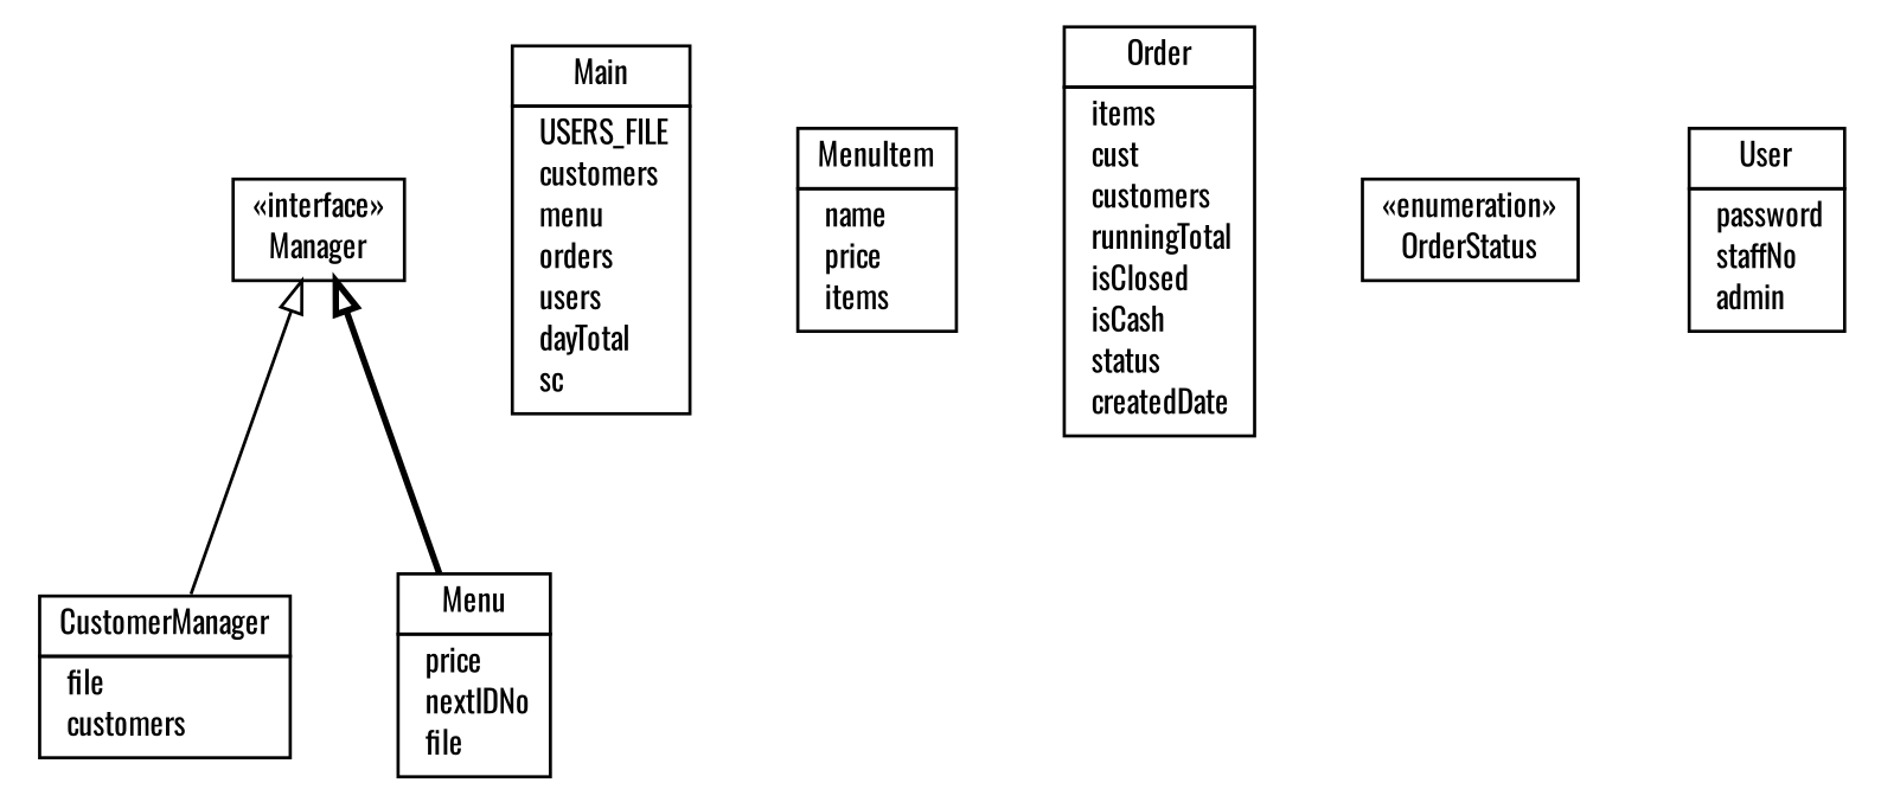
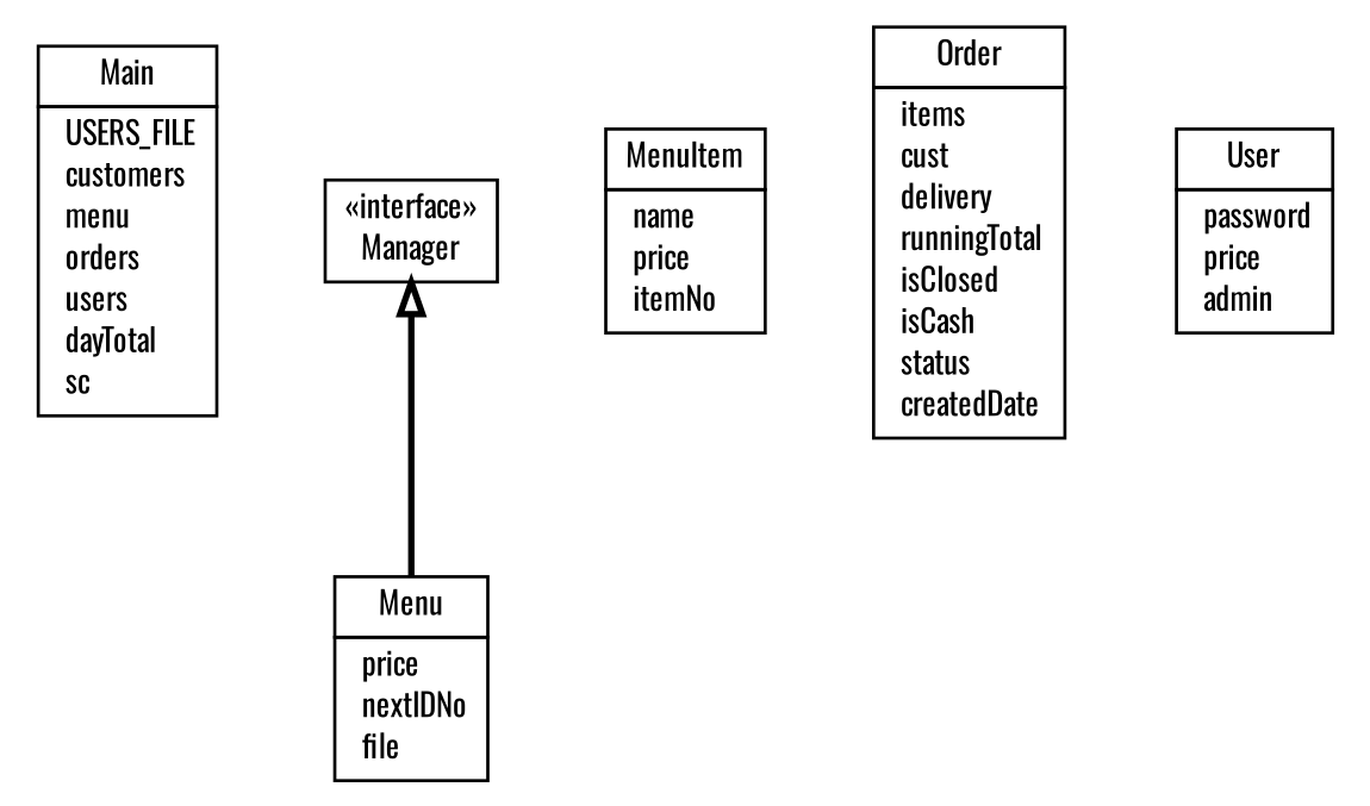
  digraph {
    fontname=Oswald
    nodesep=0.25
    ranksep=0.5
    node [fontcolor=black fontname=Oswald fontsize=10.0 shape=plaintext]
    edge [arrowtail=empty dir=back fontname=Oswald fontsize=10 headport=p labelfontname=Helvetica labelfontsize=10 tailport=p]
-   n1 [label=<<table title="au.edu.griffith.ict.CustomerManager" border="0" cellborder="1" cellspacing="0" cellpadding="2" port="p" href="./CustomerManager.html"> 		<tr><td><table border="0" cellspacing="0" cellpadding="1"> <tr><td align="center" balign="center"> CustomerManager </td></tr> 		</table></td></tr> 		<tr><td><table border="0" cellspacing="0" cellpadding="1"> <tr><td align="left" balign="left">  file </td></tr> <tr><td align="left" balign="left">  customers </td></tr> 		</table></td></tr> 		</table>>]
    n2 [label=<<table title="au.edu.griffith.ict.Main" border="0" cellborder="1" cellspacing="0" cellpadding="2" port="p" href="./Main.html"> 		<tr><td><table border="0" cellspacing="0" cellpadding="1"> <tr><td align="center" balign="center"> Main </td></tr> 		</table></td></tr> 		<tr><td><table border="0" cellspacing="0" cellpadding="1"> <tr><td align="left" balign="left">  USERS_FILE </td></tr> <tr><td align="left" balign="left">  customers </td></tr> <tr><td align="left" balign="left">  menu </td></tr> <tr><td align="left" balign="left">  orders </td></tr> <tr><td align="left" balign="left">  users </td></tr> <tr><td align="left" balign="left">  dayTotal </td></tr> <tr><td align="left" balign="left">  sc </td></tr> 		</table></td></tr> 		</table>>]
    n3 [label=<<table title="au.edu.griffith.ict.Manager" border="0" cellborder="1" cellspacing="0" cellpadding="2" port="p" href="./Manager.html"> 		<tr><td><table border="0" cellspacing="0" cellpadding="1"> <tr><td align="center" balign="center"> &#171;interface&#187; </td></tr> <tr><td align="center" balign="center"> Manager </td></tr> 		</table></td></tr> 		</table>>]
    n4 [label=<<table title="au.edu.griffith.ict.Menu" border="0" cellborder="1" cellspacing="0" cellpadding="2" port="p" href="./Menu.html"> 		<tr><td><table border="0" cellspacing="0" cellpadding="1"> <tr><td align="center" balign="center"> Menu </td></tr> 		</table></td></tr> 		<tr><td><table border="0" cellspacing="0" cellpadding="1"> <tr><td align="left" balign="left">  price </td></tr> <tr><td align="left" balign="left">  nextIDNo </td></tr> <tr><td align="left" balign="left">  file </td></tr> 		</table></td></tr> 		</table>>]
-   n5 [label=<<table title="au.edu.griffith.ict.MenuItem" border="0" cellborder="1" cellspacing="0" cellpadding="2" port="p" href="./MenuItem.html"> 		<tr><td><table border="0" cellspacing="0" cellpadding="1"> <tr><td align="center" balign="center"> MenuItem </td></tr> 		</table></td></tr> 		<tr><td><table border="0" cellspacing="0" cellpadding="1"> <tr><td align="left" balign="left">  name </td></tr> <tr><td align="left" balign="left">  price </td></tr> <tr><td align="left" balign="left">  items </td></tr> 		</table></td></tr> 		</table>>]
-   n6 [label=<<table title="au.edu.griffith.ict.Order" border="0" cellborder="1" cellspacing="0" cellpadding="2" port="p" href="./Order.html"> 		<tr><td><table border="0" cellspacing="0" cellpadding="1"> <tr><td align="center" balign="center"> Order </td></tr> 		</table></td></tr> 		<tr><td><table border="0" cellspacing="0" cellpadding="1"> <tr><td align="left" balign="left">  items </td></tr> <tr><td align="left" balign="left">  cust </td></tr> <tr><td align="left" balign="left">  customers </td></tr> <tr><td align="left" balign="left">  runningTotal </td></tr> <tr><td align="left" balign="left">  isClosed </td></tr> <tr><td align="left" balign="left">  isCash </td></tr> <tr><td align="left" balign="left">  status </td></tr> <tr><td align="left" balign="left">  createdDate </td></tr> 		</table></td></tr> 		</table>>]
-   n7 [label=<<table title="au.edu.griffith.ict.OrderStatus" border="0" cellborder="1" cellspacing="0" cellpadding="2" port="p" href="./OrderStatus.html"> 		<tr><td><table border="0" cellspacing="0" cellpadding="1"> <tr><td align="center" balign="center"> &#171;enumeration&#187; </td></tr> <tr><td align="center" balign="center"> OrderStatus </td></tr> 		</table></td></tr> 		</table>>]
-   n8 [label=<<table title="au.edu.griffith.ict.User" border="0" cellborder="1" cellspacing="0" cellpadding="2" port="p" href="./User.html"> 		<tr><td><table border="0" cellspacing="0" cellpadding="1"> <tr><td align="center" balign="center"> User </td></tr> 		</table></td></tr> 		<tr><td><table border="0" cellspacing="0" cellpadding="1"> <tr><td align="left" balign="left">  password </td></tr> <tr><td align="left" balign="left">  staffNo </td></tr> <tr><td align="left" balign="left">  admin </td></tr> 		</table></td></tr> 		</table>>]
-   n3 -> n1 [style=solid]
+   n5 [label=<<table title="au.edu.griffith.ict.MenuItem" border="0" cellborder="1" cellspacing="0" cellpadding="2" port="p" href="./MenuItem.html"> 		<tr><td><table border="0" cellspacing="0" cellpadding="1"> <tr><td align="center" balign="center"> MenuItem </td></tr> 		</table></td></tr> 		<tr><td><table border="0" cellspacing="0" cellpadding="1"> <tr><td align="left" balign="left">  name </td></tr> <tr><td align="left" balign="left">  price </td></tr> <tr><td align="left" balign="left">  itemNo </td></tr> 		</table></td></tr> 		</table>>]
+   n6 [label=<<table title="au.edu.griffith.ict.Order" border="0" cellborder="1" cellspacing="0" cellpadding="2" port="p" href="./Order.html"> 		<tr><td><table border="0" cellspacing="0" cellpadding="1"> <tr><td align="center" balign="center"> Order </td></tr> 		</table></td></tr> 		<tr><td><table border="0" cellspacing="0" cellpadding="1"> <tr><td align="left" balign="left">  items </td></tr> <tr><td align="left" balign="left">  cust </td></tr> <tr><td align="left" balign="left">  delivery </td></tr> <tr><td align="left" balign="left">  runningTotal </td></tr> <tr><td align="left" balign="left">  isClosed </td></tr> <tr><td align="left" balign="left">  isCash </td></tr> <tr><td align="left" balign="left">  status </td></tr> <tr><td align="left" balign="left">  createdDate </td></tr> 		</table></td></tr> 		</table>>]
+   n8 [label=<<table title="au.edu.griffith.ict.User" border="0" cellborder="1" cellspacing="0" cellpadding="2" port="p" href="./User.html"> 		<tr><td><table border="0" cellspacing="0" cellpadding="1"> <tr><td align="center" balign="center"> User </td></tr> 		</table></td></tr> 		<tr><td><table border="0" cellspacing="0" cellpadding="1"> <tr><td align="left" balign="left">  password </td></tr> <tr><td align="left" balign="left">  price </td></tr> <tr><td align="left" balign="left">  admin </td></tr> 		</table></td></tr> 		</table>>]
    n3 -> n4 [style=bold]
  }
